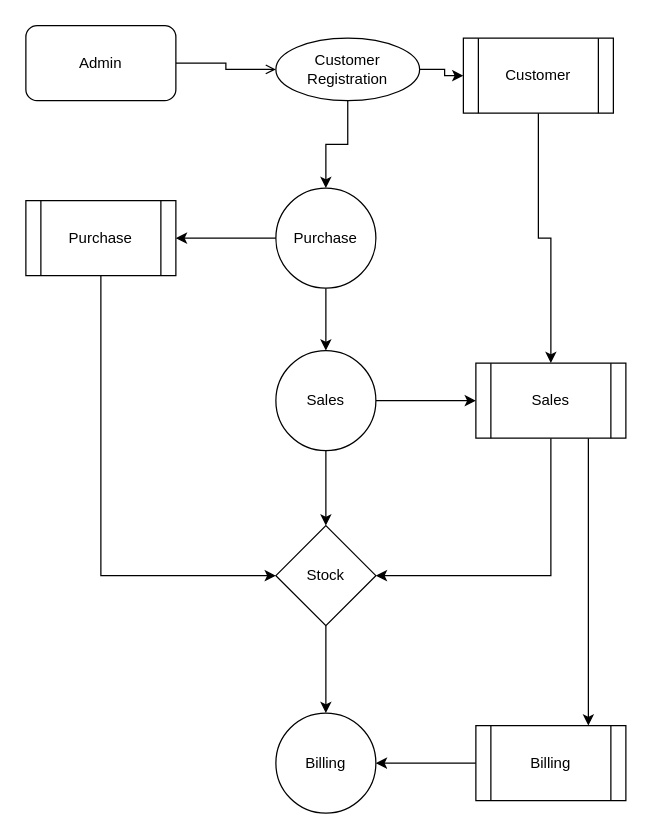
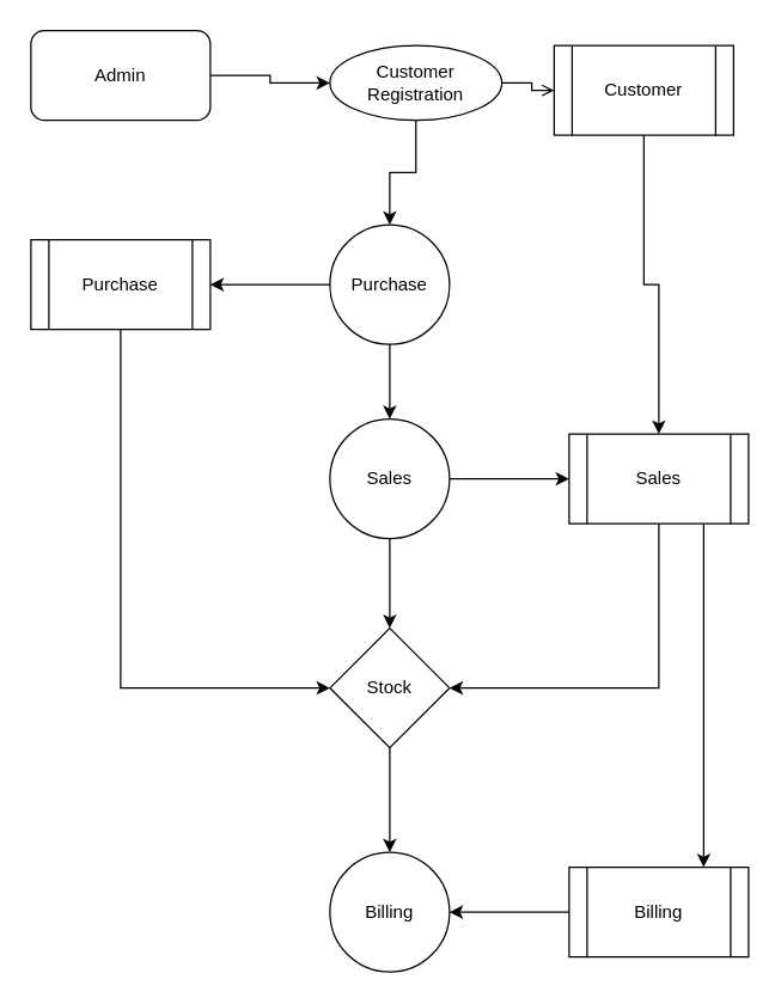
  <mxCell id="0" />
  <mxCell id="1" parent="0" />
- <mxCell id="2" value="" style="edgeStyle=orthogonalEdgeStyle;rounded=0;orthogonalLoop=1;jettySize=auto;html=1;endArrow=open;" edge="1" parent="1" source="3" target="6"><mxGeometry relative="1" as="geometry" /></mxCell>
+ <mxCell id="2" value="" style="edgeStyle=orthogonalEdgeStyle;rounded=0;orthogonalLoop=1;jettySize=auto;html=1;" edge="1" parent="1" source="3" target="6"><mxGeometry relative="1" as="geometry" /></mxCell>
  <mxCell id="3" value="Admin" style="rounded=1;whiteSpace=wrap;html=1;" vertex="1" parent="1"><mxGeometry x="20" y="20" width="120" height="60" as="geometry" /></mxCell>
- <mxCell id="4" value="" style="edgeStyle=orthogonalEdgeStyle;rounded=0;orthogonalLoop=1;jettySize=auto;html=1;" edge="1" parent="1" source="6" target="8"><mxGeometry relative="1" as="geometry" /></mxCell>
+ <mxCell id="4" value="" style="edgeStyle=orthogonalEdgeStyle;rounded=0;orthogonalLoop=1;jettySize=auto;html=1;endArrow=open;" edge="1" parent="1" source="6" target="8"><mxGeometry relative="1" as="geometry" /></mxCell>
  <mxCell id="5" value="" style="edgeStyle=orthogonalEdgeStyle;rounded=0;orthogonalLoop=1;jettySize=auto;html=1;" edge="1" parent="1" source="6" target="13"><mxGeometry relative="1" as="geometry" /></mxCell>
  <mxCell id="6" value="Customer Registration" style="ellipse;whiteSpace=wrap;html=1;aspect=fixed;" vertex="1" parent="1"><mxGeometry x="220" y="30" width="115" height="50" as="geometry" /></mxCell>
  <mxCell id="7" style="edgeStyle=orthogonalEdgeStyle;rounded=0;orthogonalLoop=1;jettySize=auto;html=1;exitX=0.5;exitY=1;exitDx=0;exitDy=0;entryX=0.5;entryY=0;entryDx=0;entryDy=0;" edge="1" parent="1" source="8" target="19"><mxGeometry relative="1" as="geometry" /></mxCell>
  <mxCell id="8" value="Customer" style="shape=process;whiteSpace=wrap;html=1;backgroundOutline=1;" vertex="1" parent="1"><mxGeometry x="370" y="30" width="120" height="60" as="geometry" /></mxCell>
  <mxCell id="9" style="edgeStyle=orthogonalEdgeStyle;rounded=0;orthogonalLoop=1;jettySize=auto;html=1;exitX=0.5;exitY=1;exitDx=0;exitDy=0;entryX=0;entryY=0.5;entryDx=0;entryDy=0;" edge="1" parent="1" source="10" target="21"><mxGeometry relative="1" as="geometry" /></mxCell>
  <mxCell id="10" value="Purchase" style="shape=process;whiteSpace=wrap;html=1;backgroundOutline=1;" vertex="1" parent="1"><mxGeometry x="20" y="160" width="120" height="60" as="geometry" /></mxCell>
  <mxCell id="11" value="" style="edgeStyle=orthogonalEdgeStyle;rounded=0;orthogonalLoop=1;jettySize=auto;html=1;" edge="1" parent="1" source="13" target="10"><mxGeometry relative="1" as="geometry" /></mxCell>
  <mxCell id="12" value="" style="edgeStyle=orthogonalEdgeStyle;rounded=0;orthogonalLoop=1;jettySize=auto;html=1;" edge="1" parent="1" source="13" target="16"><mxGeometry relative="1" as="geometry" /></mxCell>
  <mxCell id="13" value="Purchase" style="ellipse;whiteSpace=wrap;html=1;aspect=fixed;" vertex="1" parent="1"><mxGeometry x="220" y="150" width="80" height="80" as="geometry" /></mxCell>
  <mxCell id="14" value="" style="edgeStyle=orthogonalEdgeStyle;rounded=0;orthogonalLoop=1;jettySize=auto;html=1;" edge="1" parent="1" source="16" target="21"><mxGeometry relative="1" as="geometry" /></mxCell>
  <mxCell id="15" value="" style="edgeStyle=orthogonalEdgeStyle;rounded=0;orthogonalLoop=1;jettySize=auto;html=1;" edge="1" parent="1" source="16" target="19"><mxGeometry relative="1" as="geometry" /></mxCell>
  <mxCell id="16" value="Sales" style="ellipse;whiteSpace=wrap;html=1;aspect=fixed;" vertex="1" parent="1"><mxGeometry x="220" y="280" width="80" height="80" as="geometry" /></mxCell>
  <mxCell id="17" style="edgeStyle=orthogonalEdgeStyle;rounded=0;orthogonalLoop=1;jettySize=auto;html=1;exitX=0.5;exitY=1;exitDx=0;exitDy=0;entryX=1;entryY=0.5;entryDx=0;entryDy=0;" edge="1" parent="1" source="19" target="21"><mxGeometry relative="1" as="geometry" /></mxCell>
  <mxCell id="18" style="edgeStyle=orthogonalEdgeStyle;rounded=0;orthogonalLoop=1;jettySize=auto;html=1;exitX=0.75;exitY=1;exitDx=0;exitDy=0;entryX=0.75;entryY=0;entryDx=0;entryDy=0;" edge="1" parent="1" source="19" target="24"><mxGeometry relative="1" as="geometry" /></mxCell>
  <mxCell id="19" value="Sales" style="shape=process;whiteSpace=wrap;html=1;backgroundOutline=1;" vertex="1" parent="1"><mxGeometry x="380" y="290" width="120" height="60" as="geometry" /></mxCell>
  <mxCell id="20" value="" style="edgeStyle=orthogonalEdgeStyle;rounded=0;orthogonalLoop=1;jettySize=auto;html=1;" edge="1" parent="1" source="21" target="22"><mxGeometry relative="1" as="geometry" /></mxCell>
  <mxCell id="21" value="Stock" style="rhombus;whiteSpace=wrap;html=1;aspect=fixed;" vertex="1" parent="1"><mxGeometry x="220" y="420" width="80" height="80" as="geometry" /></mxCell>
  <mxCell id="22" value="Billing" style="ellipse;whiteSpace=wrap;html=1;aspect=fixed;" vertex="1" parent="1"><mxGeometry x="220" y="570" width="80" height="80" as="geometry" /></mxCell>
  <mxCell id="23" value="" style="edgeStyle=orthogonalEdgeStyle;rounded=0;orthogonalLoop=1;jettySize=auto;html=1;" edge="1" parent="1" source="24" target="22"><mxGeometry relative="1" as="geometry" /></mxCell>
  <mxCell id="24" value="Billing" style="shape=process;whiteSpace=wrap;html=1;backgroundOutline=1;" vertex="1" parent="1"><mxGeometry x="380" y="580" width="120" height="60" as="geometry" /></mxCell>
